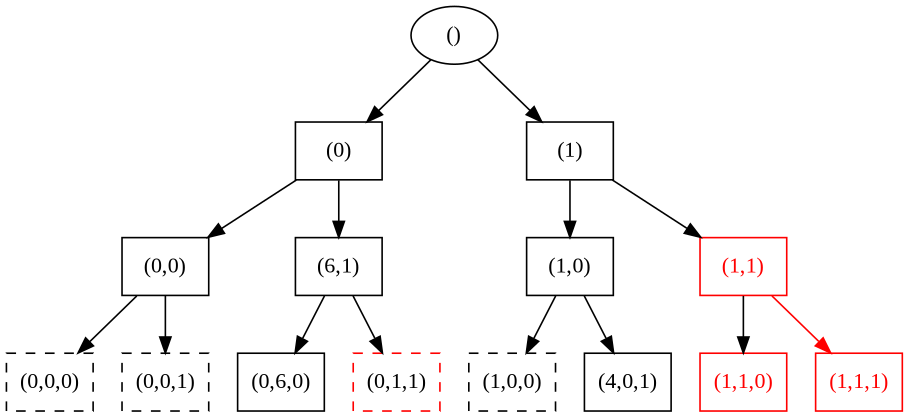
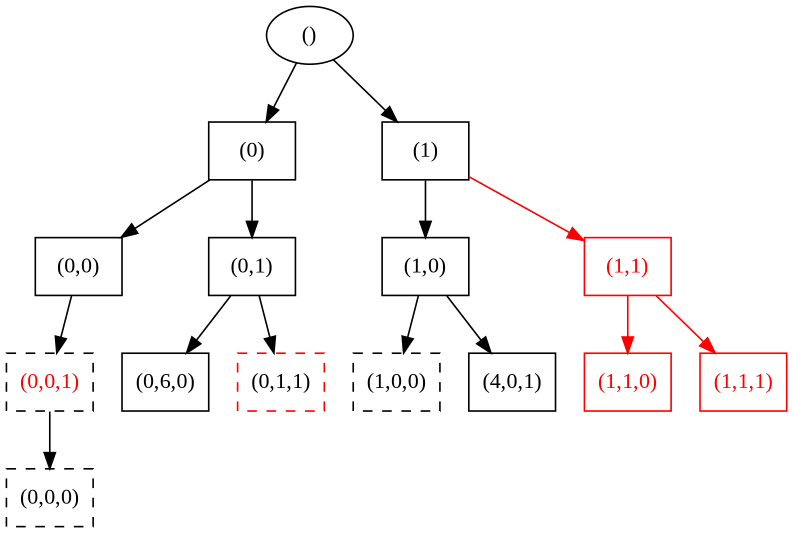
  digraph {
    fontname="Liberation Serif"
    node [fontname="Liberation Serif" shape=box]
    edge [fontname="Liberation Serif"]
    n1 [label="()" shape=ellipse]
    n2 [label="(0)"]
    n3 [label="(1)"]
    n4 [label="(0,0)"]
-   n5 [label="(6,1)"]
+   n5 [label="(0,1)"]
    n6 [label="(1,0)"]
    n7 [color=red fontcolor=red label="(1,1)"]
    n8 [label="(0,0,0)" style=dashed]
-   n9 [label="(0,0,1)" style=dashed]
+   n9 [label="(0,0,1)" style=dashed fontcolor=red]
    n10 [label="(0,6,0)"]
    n11 [color=red label="(0,1,1)" style=dashed]
    n12 [label="(1,0,0)" style=dashed]
    n13 [label="(4,0,1)"]
    n14 [color=red fontcolor=red label="(1,1,0)"]
    n15 [color=red fontcolor=red label="(1,1,1)"]
    n1 -> n2
    n1 -> n3
    n2 -> n4
    n2 -> n5
    n3 -> n6
-   n3 -> n7 [color=black]
-   n4 -> n8
+   n3 -> n7 [color=red]
+   n9 -> n8
    n4 -> n9
    n5 -> n10
    n5 -> n11
    n6 -> n12
    n6 -> n13
-   n7 -> n14 [color=black]
+   n7 -> n14 [color=red]
    n7 -> n15 [color=red]
  }
